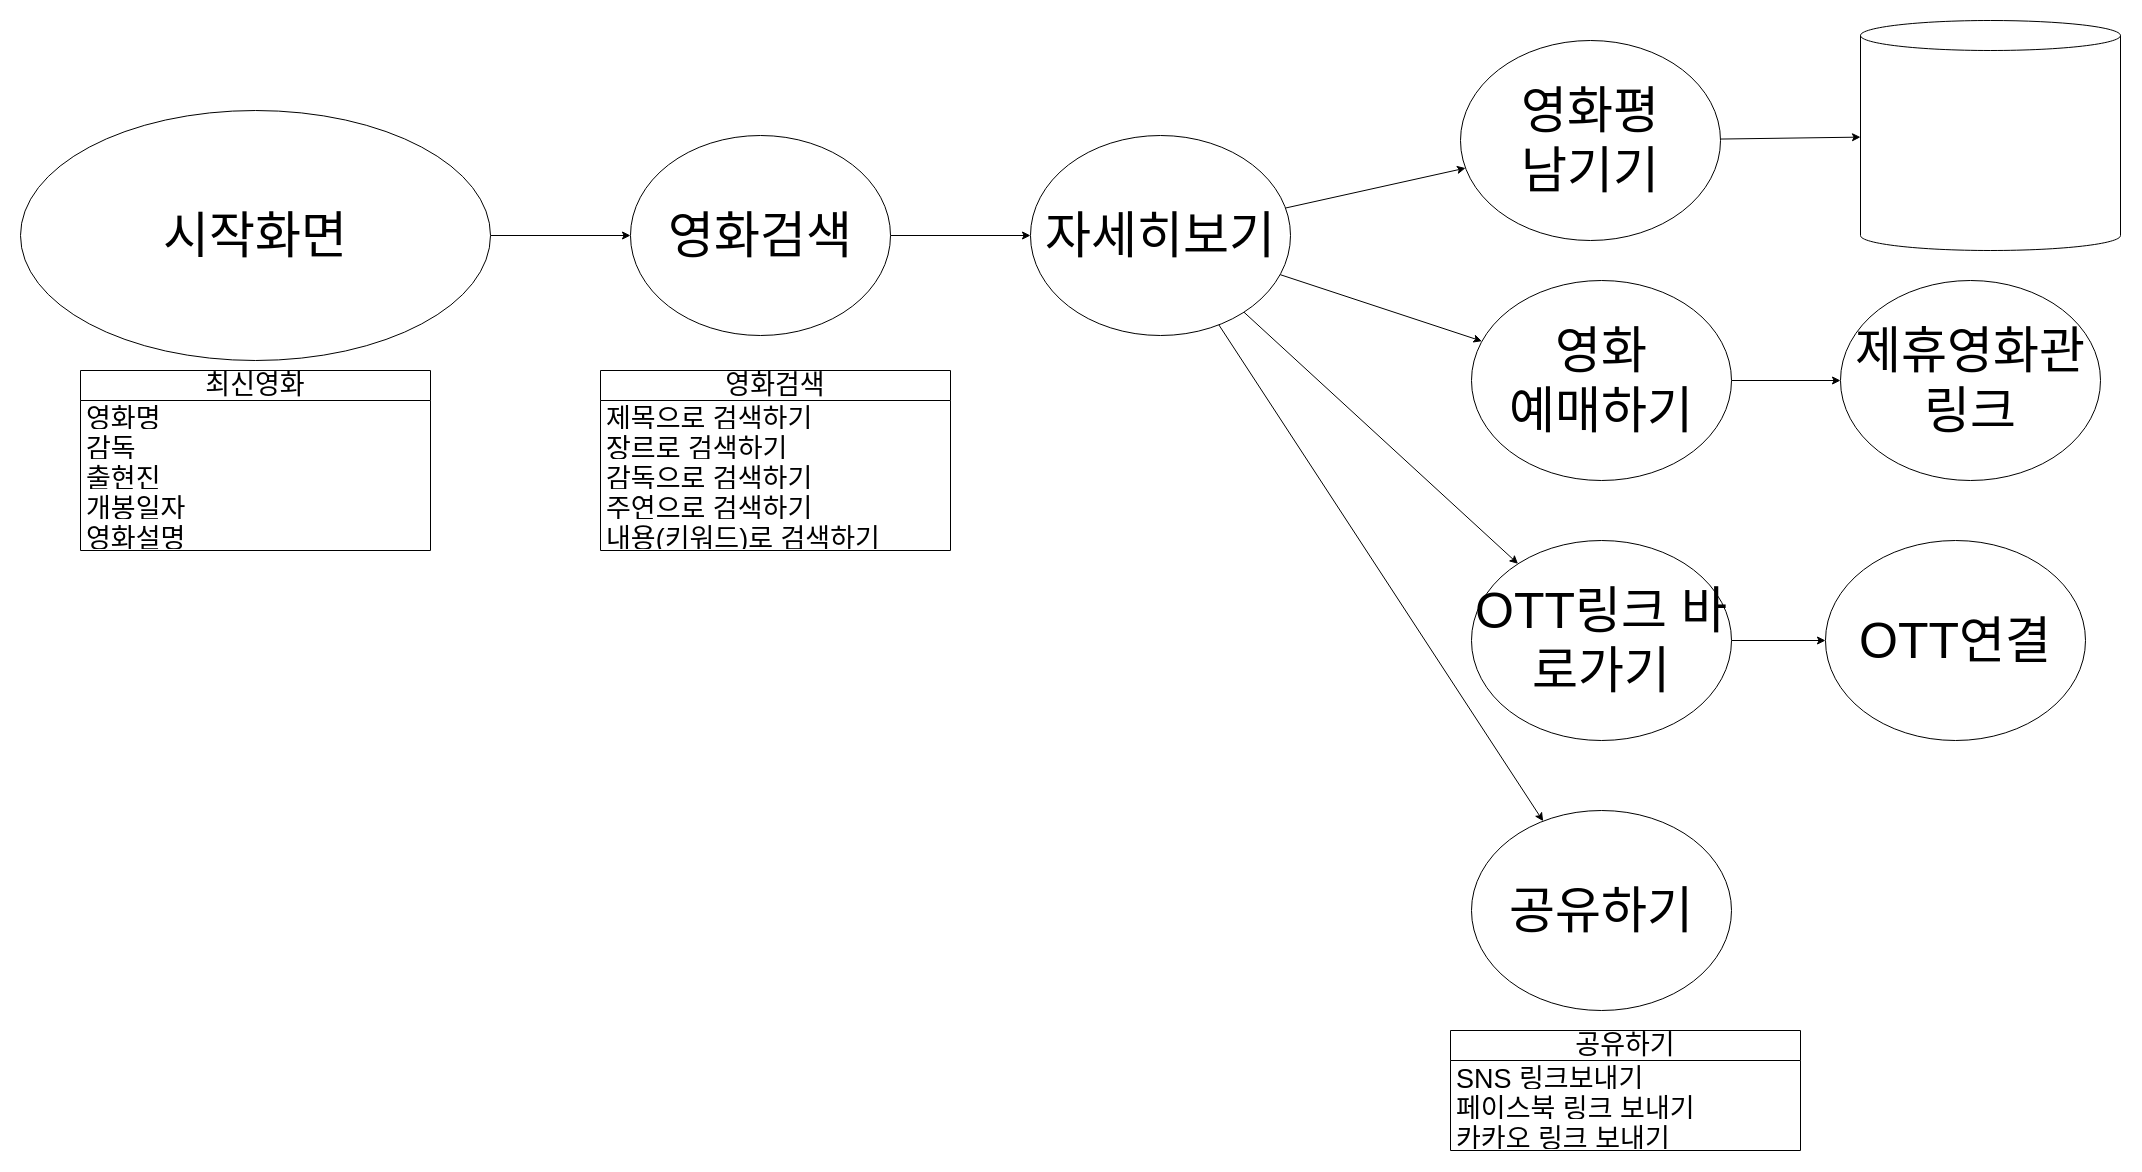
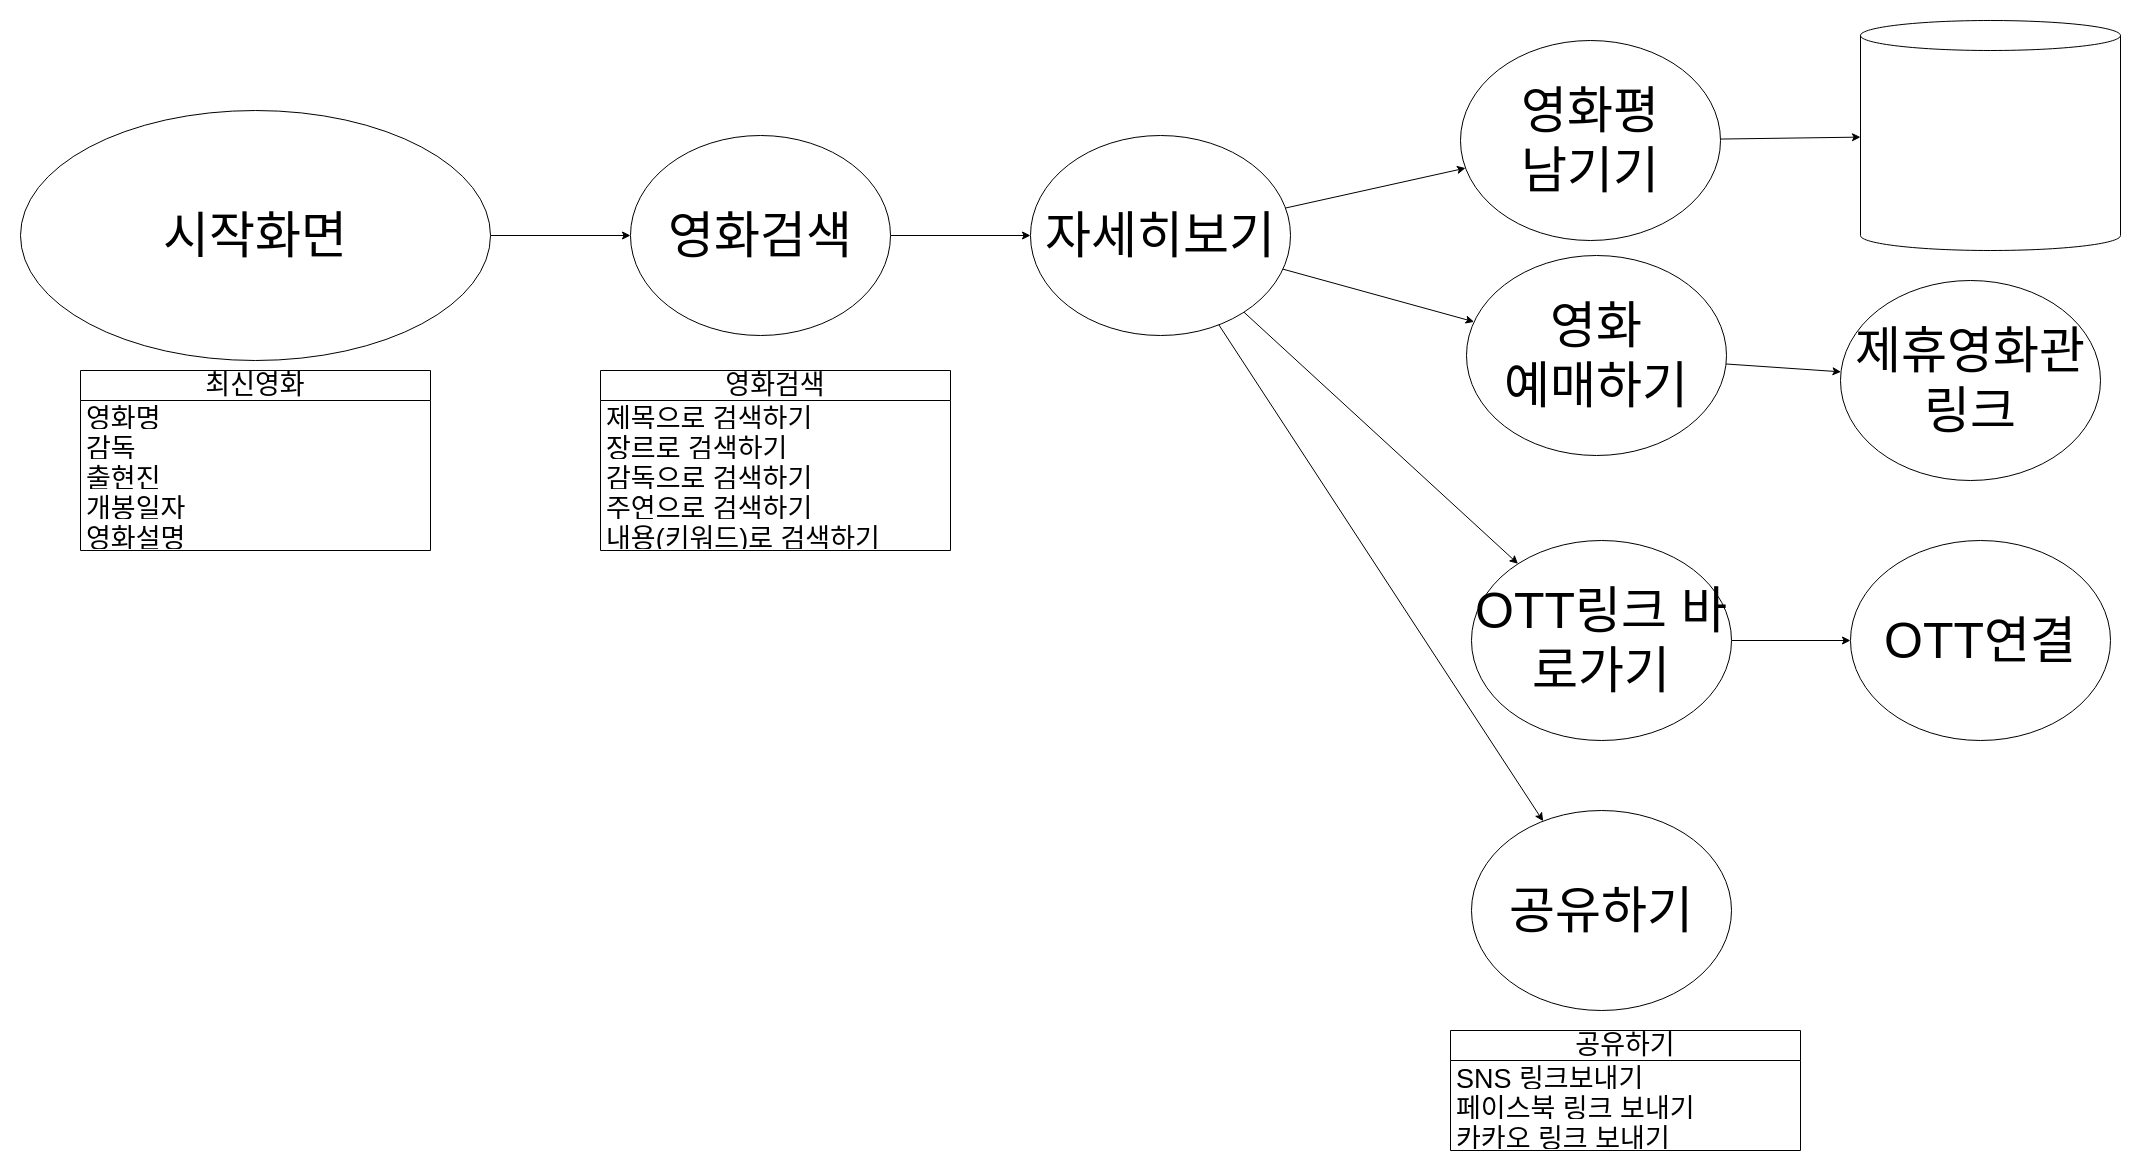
  <mxCell id="0" />
  <mxCell id="1" parent="0" />
  <mxCell id="2" style="edgeStyle=orthogonalEdgeStyle;rounded=0;orthogonalLoop=1;jettySize=auto;html=1;" edge="1" parent="1" source="3" target="11"><mxGeometry relative="1" as="geometry" /></mxCell>
  <mxCell id="3" value="&lt;font style=&quot;font-size: 50px;&quot;&gt;시작화면&lt;/font&gt;" style="ellipse;whiteSpace=wrap;html=1;" vertex="1" parent="1"><mxGeometry x="20" y="110" width="470" height="250" as="geometry" /></mxCell>
  <mxCell id="4" value="최신영화" style="swimlane;fontStyle=0;childLayout=stackLayout;horizontal=1;startSize=30;horizontalStack=0;resizeParent=1;resizeParentMax=0;resizeLast=0;collapsible=1;marginBottom=0;whiteSpace=wrap;html=1;fontSize=27;" vertex="1" parent="1"><mxGeometry x="80" y="370" width="350" height="180" as="geometry" /></mxCell>
  <mxCell id="5" value="영화명&lt;span style=&quot;white-space: pre; font-size: 27px;&quot;&gt;&#09;&lt;/span&gt;&lt;br style=&quot;font-size: 27px;&quot;&gt;" style="text;strokeColor=none;fillColor=none;align=left;verticalAlign=middle;spacingLeft=4;spacingRight=4;overflow=hidden;points=[[0,0.5],[1,0.5]];portConstraint=eastwest;rotatable=0;whiteSpace=wrap;html=1;fontSize=27;" vertex="1" parent="4"><mxGeometry y="30" width="350" height="30" as="geometry" /></mxCell>
  <mxCell id="6" value="감독" style="text;strokeColor=none;fillColor=none;align=left;verticalAlign=middle;spacingLeft=4;spacingRight=4;overflow=hidden;points=[[0,0.5],[1,0.5]];portConstraint=eastwest;rotatable=0;whiteSpace=wrap;html=1;fontSize=27;" vertex="1" parent="4"><mxGeometry y="60" width="350" height="30" as="geometry" /></mxCell>
  <mxCell id="7" value="출현진" style="text;strokeColor=none;fillColor=none;align=left;verticalAlign=middle;spacingLeft=4;spacingRight=4;overflow=hidden;points=[[0,0.5],[1,0.5]];portConstraint=eastwest;rotatable=0;whiteSpace=wrap;html=1;fontSize=27;" vertex="1" parent="4"><mxGeometry y="90" width="350" height="30" as="geometry" /></mxCell>
  <mxCell id="8" value="개봉일자" style="text;strokeColor=none;fillColor=none;align=left;verticalAlign=middle;spacingLeft=4;spacingRight=4;overflow=hidden;points=[[0,0.5],[1,0.5]];portConstraint=eastwest;rotatable=0;whiteSpace=wrap;html=1;fontSize=27;" vertex="1" parent="4"><mxGeometry y="120" width="350" height="30" as="geometry" /></mxCell>
  <mxCell id="9" value="영화설명" style="text;strokeColor=none;fillColor=none;align=left;verticalAlign=middle;spacingLeft=4;spacingRight=4;overflow=hidden;points=[[0,0.5],[1,0.5]];portConstraint=eastwest;rotatable=0;whiteSpace=wrap;html=1;fontSize=27;" vertex="1" parent="4"><mxGeometry y="150" width="350" height="30" as="geometry" /></mxCell>
  <mxCell id="10" style="edgeStyle=orthogonalEdgeStyle;rounded=0;orthogonalLoop=1;jettySize=auto;html=1;entryX=0;entryY=0.5;entryDx=0;entryDy=0;" edge="1" parent="1" source="11" target="22"><mxGeometry relative="1" as="geometry" /></mxCell>
  <mxCell id="11" value="&lt;font style=&quot;font-size: 50px;&quot;&gt;영화검색&lt;/font&gt;" style="ellipse;whiteSpace=wrap;html=1;" vertex="1" parent="1"><mxGeometry x="630" y="135" width="260" height="200" as="geometry" /></mxCell>
  <mxCell id="12" value="영화검색" style="swimlane;fontStyle=0;childLayout=stackLayout;horizontal=1;startSize=30;horizontalStack=0;resizeParent=1;resizeParentMax=0;resizeLast=0;collapsible=1;marginBottom=0;whiteSpace=wrap;html=1;fontSize=27;" vertex="1" parent="1"><mxGeometry x="600" y="370" width="350" height="180" as="geometry" /></mxCell>
  <mxCell id="13" value="제목으로 검색하기" style="text;strokeColor=none;fillColor=none;align=left;verticalAlign=middle;spacingLeft=4;spacingRight=4;overflow=hidden;points=[[0,0.5],[1,0.5]];portConstraint=eastwest;rotatable=0;whiteSpace=wrap;html=1;fontSize=27;" vertex="1" parent="12"><mxGeometry y="30" width="350" height="30" as="geometry" /></mxCell>
  <mxCell id="14" value="장르로 검색하기" style="text;strokeColor=none;fillColor=none;align=left;verticalAlign=middle;spacingLeft=4;spacingRight=4;overflow=hidden;points=[[0,0.5],[1,0.5]];portConstraint=eastwest;rotatable=0;whiteSpace=wrap;html=1;fontSize=27;" vertex="1" parent="12"><mxGeometry y="60" width="350" height="30" as="geometry" /></mxCell>
  <mxCell id="15" value="감독으로 검색하기" style="text;strokeColor=none;fillColor=none;align=left;verticalAlign=middle;spacingLeft=4;spacingRight=4;overflow=hidden;points=[[0,0.5],[1,0.5]];portConstraint=eastwest;rotatable=0;whiteSpace=wrap;html=1;fontSize=27;" vertex="1" parent="12"><mxGeometry y="90" width="350" height="30" as="geometry" /></mxCell>
  <mxCell id="16" value="주연으로 검색하기" style="text;strokeColor=none;fillColor=none;align=left;verticalAlign=middle;spacingLeft=4;spacingRight=4;overflow=hidden;points=[[0,0.5],[1,0.5]];portConstraint=eastwest;rotatable=0;whiteSpace=wrap;html=1;fontSize=27;" vertex="1" parent="12"><mxGeometry y="120" width="350" height="30" as="geometry" /></mxCell>
  <mxCell id="17" value="내용(키워드)로 검색하기" style="text;strokeColor=none;fillColor=none;align=left;verticalAlign=middle;spacingLeft=4;spacingRight=4;overflow=hidden;points=[[0,0.5],[1,0.5]];portConstraint=eastwest;rotatable=0;whiteSpace=wrap;html=1;fontSize=27;" vertex="1" parent="12"><mxGeometry y="150" width="350" height="30" as="geometry" /></mxCell>
  <mxCell id="18" style="rounded=0;orthogonalLoop=1;jettySize=auto;html=1;" edge="1" parent="1" source="22" target="24"><mxGeometry relative="1" as="geometry" /></mxCell>
  <mxCell id="19" style="edgeStyle=none;shape=connector;rounded=0;orthogonalLoop=1;jettySize=auto;html=1;labelBackgroundColor=default;strokeColor=default;fontFamily=Helvetica;fontSize=11;fontColor=default;endArrow=classic;" edge="1" parent="1" source="22" target="26"><mxGeometry relative="1" as="geometry" /></mxCell>
  <mxCell id="20" style="edgeStyle=none;shape=connector;rounded=0;orthogonalLoop=1;jettySize=auto;html=1;labelBackgroundColor=default;strokeColor=default;fontFamily=Helvetica;fontSize=11;fontColor=default;endArrow=classic;" edge="1" parent="1" source="22" target="28"><mxGeometry relative="1" as="geometry" /></mxCell>
  <mxCell id="21" style="edgeStyle=none;shape=connector;rounded=0;orthogonalLoop=1;jettySize=auto;html=1;labelBackgroundColor=default;strokeColor=default;fontFamily=Helvetica;fontSize=11;fontColor=default;endArrow=classic;" edge="1" parent="1" source="22" target="29"><mxGeometry relative="1" as="geometry" /></mxCell>
  <mxCell id="22" value="&lt;span style=&quot;font-size: 50px;&quot;&gt;자세히보기&lt;/span&gt;" style="ellipse;whiteSpace=wrap;html=1;" vertex="1" parent="1"><mxGeometry x="1030" y="135" width="260" height="200" as="geometry" /></mxCell>
  <mxCell id="23" style="edgeStyle=none;shape=connector;rounded=0;orthogonalLoop=1;jettySize=auto;html=1;labelBackgroundColor=default;strokeColor=default;fontFamily=Helvetica;fontSize=11;fontColor=default;endArrow=classic;" edge="1" parent="1" source="24" target="36"><mxGeometry relative="1" as="geometry" /></mxCell>
  <mxCell id="24" value="&lt;span style=&quot;font-size: 50px;&quot;&gt;영화평&lt;br&gt;남기기&lt;/span&gt;" style="ellipse;whiteSpace=wrap;html=1;" vertex="1" parent="1"><mxGeometry x="1460" y="40" width="260" height="200" as="geometry" /></mxCell>
  <mxCell id="25" style="edgeStyle=none;shape=connector;rounded=0;orthogonalLoop=1;jettySize=auto;html=1;labelBackgroundColor=default;strokeColor=default;fontFamily=Helvetica;fontSize=11;fontColor=default;endArrow=classic;" edge="1" parent="1" source="26" target="30"><mxGeometry relative="1" as="geometry" /></mxCell>
- <mxCell id="26" value="&lt;span style=&quot;font-size: 50px;&quot;&gt;영화&lt;br&gt;예매하기&lt;/span&gt;" style="ellipse;whiteSpace=wrap;html=1;" vertex="1" parent="1"><mxGeometry x="1471" y="280" width="260" height="200" as="geometry" /></mxCell>
+ <mxCell id="26" value="&lt;span style=&quot;font-size: 50px;&quot;&gt;영화&lt;br&gt;예매하기&lt;/span&gt;" style="ellipse;whiteSpace=wrap;html=1;" vertex="1" parent="1"><mxGeometry x="1466" y="255" width="260" height="200" as="geometry" /></mxCell>
  <mxCell id="27" style="edgeStyle=none;shape=connector;rounded=0;orthogonalLoop=1;jettySize=auto;html=1;labelBackgroundColor=default;strokeColor=default;fontFamily=Helvetica;fontSize=11;fontColor=default;endArrow=classic;" edge="1" parent="1" source="28" target="31"><mxGeometry relative="1" as="geometry" /></mxCell>
  <mxCell id="28" value="&lt;span style=&quot;font-size: 50px;&quot;&gt;OTT링크 바로가기&lt;/span&gt;" style="ellipse;whiteSpace=wrap;html=1;" vertex="1" parent="1"><mxGeometry x="1471" y="540" width="260" height="200" as="geometry" /></mxCell>
  <mxCell id="29" value="&lt;span style=&quot;font-size: 50px;&quot;&gt;공유하기&lt;/span&gt;" style="ellipse;whiteSpace=wrap;html=1;" vertex="1" parent="1"><mxGeometry x="1471" y="810" width="260" height="200" as="geometry" /></mxCell>
  <mxCell id="30" value="&lt;span style=&quot;font-size: 50px;&quot;&gt;제휴영화관링크&lt;/span&gt;" style="ellipse;whiteSpace=wrap;html=1;" vertex="1" parent="1"><mxGeometry x="1840" y="280" width="260" height="200" as="geometry" /></mxCell>
- <mxCell id="31" value="&lt;span style=&quot;font-size: 50px;&quot;&gt;OTT연결&lt;/span&gt;" style="ellipse;whiteSpace=wrap;html=1;" vertex="1" parent="1"><mxGeometry x="1825" y="540" width="260" height="200" as="geometry" /></mxCell>
+ <mxCell id="31" value="&lt;span style=&quot;font-size: 50px;&quot;&gt;OTT연결&lt;/span&gt;" style="ellipse;whiteSpace=wrap;html=1;" vertex="1" parent="1"><mxGeometry x="1850" y="540" width="260" height="200" as="geometry" /></mxCell>
  <mxCell id="32" value="공유하기" style="swimlane;fontStyle=0;childLayout=stackLayout;horizontal=1;startSize=30;horizontalStack=0;resizeParent=1;resizeParentMax=0;resizeLast=0;collapsible=1;marginBottom=0;whiteSpace=wrap;html=1;fontSize=27;" vertex="1" parent="1"><mxGeometry x="1450" y="1030" width="350" height="120" as="geometry" /></mxCell>
  <mxCell id="33" value="SNS 링크보내기" style="text;strokeColor=none;fillColor=none;align=left;verticalAlign=middle;spacingLeft=4;spacingRight=4;overflow=hidden;points=[[0,0.5],[1,0.5]];portConstraint=eastwest;rotatable=0;whiteSpace=wrap;html=1;fontSize=27;" vertex="1" parent="32"><mxGeometry y="30" width="350" height="30" as="geometry" /></mxCell>
  <mxCell id="34" value="페이스북 링크 보내기" style="text;strokeColor=none;fillColor=none;align=left;verticalAlign=middle;spacingLeft=4;spacingRight=4;overflow=hidden;points=[[0,0.5],[1,0.5]];portConstraint=eastwest;rotatable=0;whiteSpace=wrap;html=1;fontSize=27;" vertex="1" parent="32"><mxGeometry y="60" width="350" height="30" as="geometry" /></mxCell>
  <mxCell id="35" value="카카오 링크 보내기" style="text;strokeColor=none;fillColor=none;align=left;verticalAlign=middle;spacingLeft=4;spacingRight=4;overflow=hidden;points=[[0,0.5],[1,0.5]];portConstraint=eastwest;rotatable=0;whiteSpace=wrap;html=1;fontSize=27;" vertex="1" parent="32"><mxGeometry y="90" width="350" height="30" as="geometry" /></mxCell>
  <mxCell id="36" value="" style="shape=cylinder3;whiteSpace=wrap;html=1;boundedLbl=1;backgroundOutline=1;size=15;fontFamily=Helvetica;fontSize=11;fontColor=default;" vertex="1" parent="1"><mxGeometry x="1860" y="20" width="260" height="230" as="geometry" /></mxCell>
